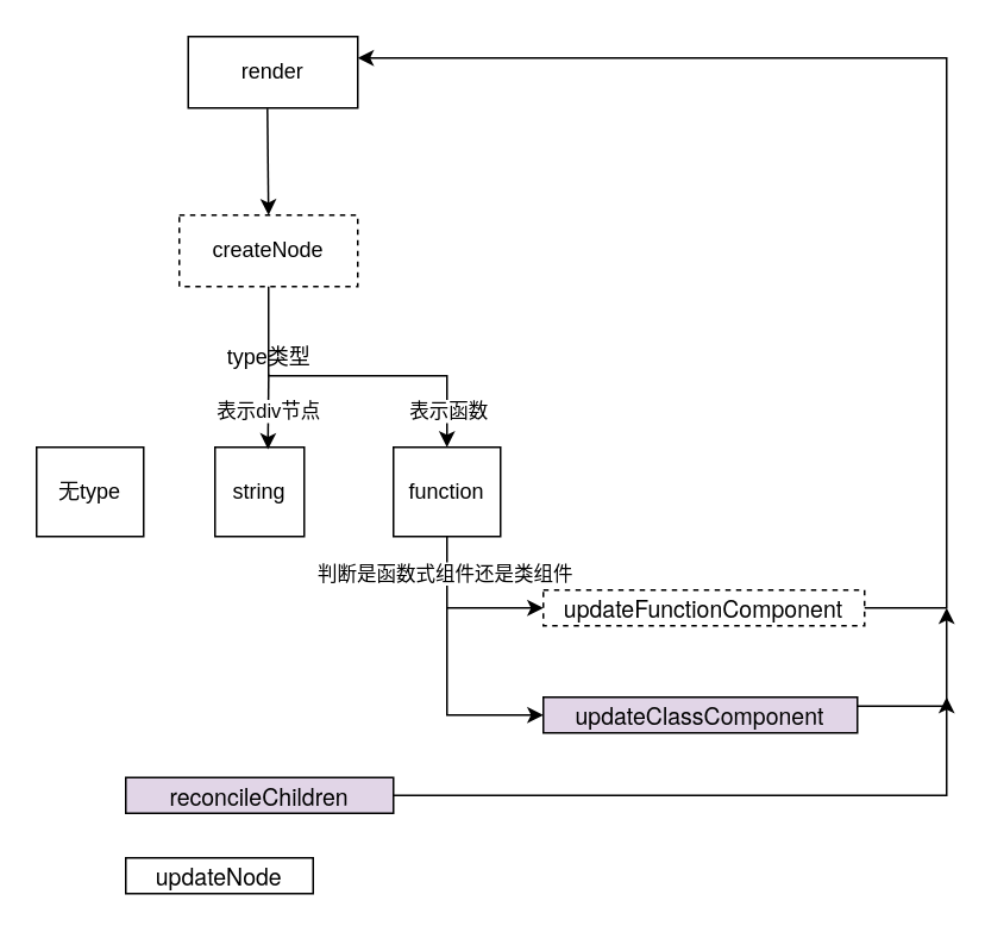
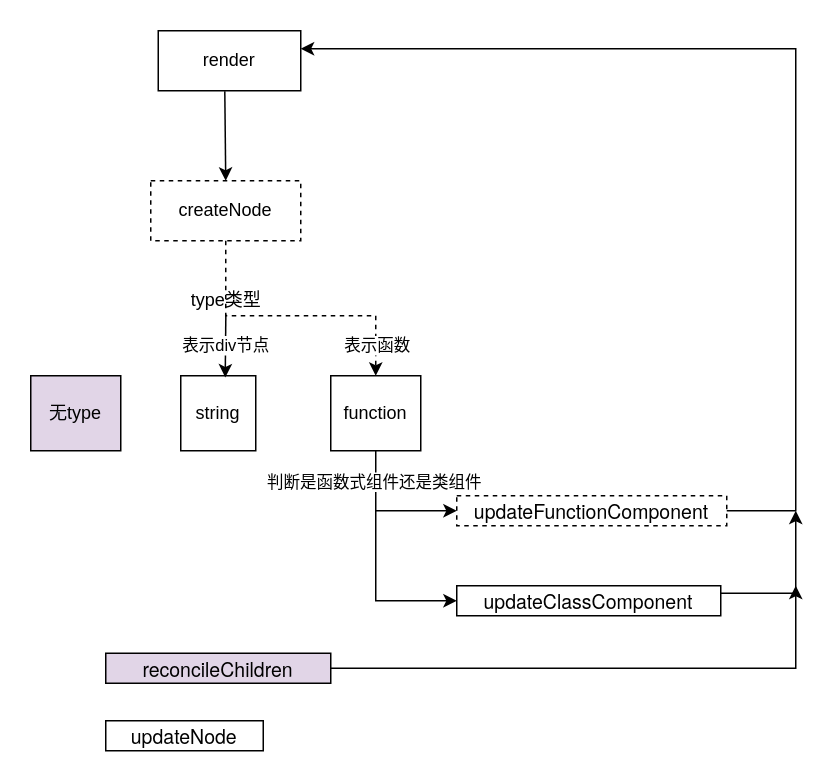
  <mxCell id="0" />
  <mxCell id="1" parent="0" />
  <mxCell id="2" value="render" style="rounded=0;whiteSpace=wrap;html=1;" vertex="1" parent="1"><mxGeometry x="105" y="20" width="95" height="40" as="geometry" /></mxCell>
  <mxCell id="3" value="" style="endArrow=classic;html=1;rounded=0;entryX=0.5;entryY=0;entryDx=0;entryDy=0;exitX=0.467;exitY=1.007;exitDx=0;exitDy=0;exitPerimeter=0;" edge="1" parent="1" source="2" target="4"><mxGeometry width="50" height="50" relative="1" as="geometry"><mxPoint x="140" y="110" as="sourcePoint" /><mxPoint x="210" y="140" as="targetPoint" /><Array as="points" /></mxGeometry></mxCell>
  <mxCell id="4" value="createNode" style="rounded=0;whiteSpace=wrap;html=1;dashed=1;" vertex="1" parent="1"><mxGeometry x="100" y="120" width="100" height="40" as="geometry" /></mxCell>
- <mxCell id="5" value="无type" style="rounded=0;whiteSpace=wrap;html=1;align=center;direction=south;" vertex="1" parent="1"><mxGeometry x="20" y="250" width="60" height="50" as="geometry" /></mxCell>
+ <mxCell id="5" value="无type" style="rounded=0;whiteSpace=wrap;html=1;align=center;direction=south;fillColor=#e1d5e7;" vertex="1" parent="1"><mxGeometry x="20" y="250" width="60" height="50" as="geometry" /></mxCell>
  <mxCell id="6" value="string" style="rounded=0;whiteSpace=wrap;html=1;align=center;direction=south;" vertex="1" parent="1"><mxGeometry x="120" y="250" width="50" height="50" as="geometry" /></mxCell>
  <mxCell id="7" value="function" style="rounded=0;whiteSpace=wrap;html=1;align=center;direction=south;" vertex="1" parent="1"><mxGeometry x="220" y="250" width="60" height="50" as="geometry" /></mxCell>
- <mxCell id="8" value="" style="edgeStyle=segmentEdgeStyle;endArrow=classic;html=1;rounded=0;exitX=0.5;exitY=1;exitDx=0;exitDy=0;entryX=0;entryY=0.5;entryDx=0;entryDy=0;" edge="1" parent="1" source="4" target="7"><mxGeometry width="50" height="50" relative="1" as="geometry"><mxPoint x="250" y="190" as="sourcePoint" /><mxPoint x="300" y="140" as="targetPoint" /><Array as="points"><mxPoint x="150" y="210" /><mxPoint x="250" y="210" /></Array></mxGeometry></mxCell>
+ <mxCell id="8" value="" style="edgeStyle=segmentEdgeStyle;endArrow=classic;html=1;rounded=0;exitX=0.5;exitY=1;exitDx=0;exitDy=0;entryX=0;entryY=0.5;entryDx=0;entryDy=0;dashed=1;" edge="1" parent="1" source="4" target="7"><mxGeometry width="50" height="50" relative="1" as="geometry"><mxPoint x="250" y="190" as="sourcePoint" /><mxPoint x="300" y="140" as="targetPoint" /><Array as="points"><mxPoint x="150" y="210" /><mxPoint x="250" y="210" /></Array></mxGeometry></mxCell>
  <mxCell id="9" value="表示函数" style="edgeLabel;html=1;align=center;verticalAlign=middle;resizable=0;points=[];fontColor=#000000;" vertex="1" connectable="0" parent="8"><mxGeometry x="0.696" y="-1" relative="1" as="geometry"><mxPoint x="1" y="8" as="offset" /></mxGeometry></mxCell>
  <mxCell id="10" value="type类型" style="text;html=1;align=center;verticalAlign=middle;resizable=0;points=[];autosize=1;strokeColor=none;fillColor=none;" vertex="1" parent="1"><mxGeometry x="120" y="190" width="60" height="20" as="geometry" /></mxCell>
  <mxCell id="11" value="&lt;div style=&quot;font-family: &amp;#34;menlo&amp;#34; , &amp;#34;monaco&amp;#34; , &amp;#34;courier new&amp;#34; , monospace ; font-size: 14px ; line-height: 21px&quot;&gt;&lt;div style=&quot;font-family: &amp;#34;menlo&amp;#34; , &amp;#34;monaco&amp;#34; , &amp;#34;courier new&amp;#34; , monospace ; line-height: 21px&quot;&gt;&lt;p class=&quot;p1&quot; style=&quot;margin: 0px ; font-stretch: normal ; font-size: 13px ; line-height: normal ; font-family: &amp;#34;helvetica neue&amp;#34;&quot;&gt;reconcileChildren&lt;/p&gt;&lt;/div&gt;&lt;/div&gt;" style="rounded=0;whiteSpace=wrap;html=1;align=center;fillColor=#e1d5e7;" vertex="1" parent="1"><mxGeometry x="70" y="435" width="150" height="20" as="geometry" /></mxCell>
- <mxCell id="12" value="&lt;div style=&quot;font-family: &amp;#34;menlo&amp;#34; , &amp;#34;monaco&amp;#34; , &amp;#34;courier new&amp;#34; , monospace ; font-size: 14px ; line-height: 21px&quot;&gt;&lt;div style=&quot;font-family: &amp;#34;menlo&amp;#34; , &amp;#34;monaco&amp;#34; , &amp;#34;courier new&amp;#34; , monospace ; line-height: 21px&quot;&gt;&lt;p class=&quot;p1&quot; style=&quot;margin: 0px ; font-stretch: normal ; font-size: 13px ; line-height: normal ; font-family: &amp;#34;helvetica neue&amp;#34;&quot;&gt;updateClassComponent&lt;/p&gt;&lt;/div&gt;&lt;/div&gt;" style="rounded=0;whiteSpace=wrap;html=1;align=center;fillColor=#e1d5e7;" vertex="1" parent="1"><mxGeometry x="304" y="390" width="176" height="20" as="geometry" /></mxCell>
+ <mxCell id="12" value="&lt;div style=&quot;font-family: &amp;#34;menlo&amp;#34; , &amp;#34;monaco&amp;#34; , &amp;#34;courier new&amp;#34; , monospace ; font-size: 14px ; line-height: 21px&quot;&gt;&lt;div style=&quot;font-family: &amp;#34;menlo&amp;#34; , &amp;#34;monaco&amp;#34; , &amp;#34;courier new&amp;#34; , monospace ; line-height: 21px&quot;&gt;&lt;p class=&quot;p1&quot; style=&quot;margin: 0px ; font-stretch: normal ; font-size: 13px ; line-height: normal ; font-family: &amp;#34;helvetica neue&amp;#34;&quot;&gt;updateClassComponent&lt;/p&gt;&lt;/div&gt;&lt;/div&gt;" style="rounded=0;whiteSpace=wrap;html=1;align=center;" vertex="1" parent="1"><mxGeometry x="304" y="390" width="176" height="20" as="geometry" /></mxCell>
  <mxCell id="13" value="&lt;div style=&quot;font-family: &amp;#34;menlo&amp;#34; , &amp;#34;monaco&amp;#34; , &amp;#34;courier new&amp;#34; , monospace ; font-size: 14px ; line-height: 21px&quot;&gt;&lt;div style=&quot;font-family: &amp;#34;menlo&amp;#34; , &amp;#34;monaco&amp;#34; , &amp;#34;courier new&amp;#34; , monospace ; line-height: 21px&quot;&gt;&lt;p class=&quot;p1&quot; style=&quot;margin: 0px ; font-stretch: normal ; font-size: 13px ; line-height: normal ; font-family: &amp;#34;helvetica neue&amp;#34;&quot;&gt;updateFunctionComponent&lt;/p&gt;&lt;/div&gt;&lt;/div&gt;" style="rounded=0;whiteSpace=wrap;html=1;align=center;dashed=1;" vertex="1" parent="1"><mxGeometry x="304" y="330" width="180" height="20" as="geometry" /></mxCell>
  <mxCell id="14" value="&lt;div style=&quot;font-family: &amp;#34;menlo&amp;#34; , &amp;#34;monaco&amp;#34; , &amp;#34;courier new&amp;#34; , monospace ; font-size: 14px ; line-height: 21px&quot;&gt;&lt;div style=&quot;font-family: &amp;#34;menlo&amp;#34; , &amp;#34;monaco&amp;#34; , &amp;#34;courier new&amp;#34; , monospace ; line-height: 21px&quot;&gt;&lt;p class=&quot;p1&quot; style=&quot;margin: 0px ; font-stretch: normal ; font-size: 13px ; line-height: normal ; font-family: &amp;#34;helvetica neue&amp;#34;&quot;&gt;updateNode&lt;/p&gt;&lt;/div&gt;&lt;/div&gt;" style="rounded=0;whiteSpace=wrap;html=1;align=center;" vertex="1" parent="1"><mxGeometry x="70" y="480" width="105" height="20" as="geometry" /></mxCell>
  <mxCell id="15" value="" style="edgeStyle=segmentEdgeStyle;endArrow=classic;html=1;rounded=0;fontColor=#000000;exitX=1;exitY=0.5;exitDx=0;exitDy=0;entryX=0;entryY=0.5;entryDx=0;entryDy=0;" edge="1" parent="1" source="7" target="13"><mxGeometry width="50" height="50" relative="1" as="geometry"><mxPoint x="220" y="370" as="sourcePoint" /><mxPoint x="300" y="340" as="targetPoint" /><Array as="points"><mxPoint x="250" y="340" /></Array></mxGeometry></mxCell>
  <mxCell id="16" value="判断是函数式组件还是类组件" style="edgeLabel;html=1;align=center;verticalAlign=middle;resizable=0;points=[];fontColor=#000000;" vertex="1" connectable="0" parent="15"><mxGeometry x="-0.58" y="-2" relative="1" as="geometry"><mxPoint as="offset" /></mxGeometry></mxCell>
  <mxCell id="17" value="" style="edgeStyle=segmentEdgeStyle;endArrow=classic;html=1;rounded=0;fontColor=#000000;entryX=0;entryY=0.5;entryDx=0;entryDy=0;" edge="1" parent="1" target="12"><mxGeometry width="50" height="50" relative="1" as="geometry"><mxPoint x="250" y="340" as="sourcePoint" /><mxPoint x="280" y="300" as="targetPoint" /><Array as="points"><mxPoint x="250" y="400" /></Array></mxGeometry></mxCell>
  <mxCell id="18" value="" style="edgeStyle=segmentEdgeStyle;endArrow=classic;html=1;rounded=0;fontColor=#000000;exitX=1;exitY=0.5;exitDx=0;exitDy=0;" edge="1" parent="1" source="13"><mxGeometry width="50" height="50" relative="1" as="geometry"><mxPoint x="490" y="340" as="sourcePoint" /><mxPoint x="200" y="32" as="targetPoint" /><Array as="points"><mxPoint x="530" y="340" /><mxPoint x="530" y="32" /></Array></mxGeometry></mxCell>
  <mxCell id="19" value="" style="endArrow=classic;html=1;rounded=0;fontColor=#000000;exitX=0.501;exitY=0.959;exitDx=0;exitDy=0;exitPerimeter=0;entryX=0.023;entryY=0.407;entryDx=0;entryDy=0;entryPerimeter=0;" edge="1" parent="1" source="10" target="6"><mxGeometry width="50" height="50" relative="1" as="geometry"><mxPoint x="100" y="270" as="sourcePoint" /><mxPoint x="150" y="220" as="targetPoint" /></mxGeometry></mxCell>
  <mxCell id="20" value="表示div节点" style="edgeLabel;html=1;align=center;verticalAlign=middle;resizable=0;points=[];fontColor=#000000;" vertex="1" connectable="0" parent="19"><mxGeometry x="-0.04" relative="1" as="geometry"><mxPoint as="offset" /></mxGeometry></mxCell>
  <mxCell id="21" value="" style="edgeStyle=segmentEdgeStyle;endArrow=classic;html=1;rounded=0;fontColor=#000000;exitX=1;exitY=0.5;exitDx=0;exitDy=0;" edge="1" parent="1" source="11"><mxGeometry width="50" height="50" relative="1" as="geometry"><mxPoint x="290" y="260" as="sourcePoint" /><mxPoint x="530" y="390" as="targetPoint" /></mxGeometry></mxCell>
  <mxCell id="22" value="" style="edgeStyle=segmentEdgeStyle;endArrow=classic;html=1;rounded=0;fontColor=#000000;exitX=1;exitY=0.25;exitDx=0;exitDy=0;" edge="1" parent="1" source="12"><mxGeometry width="50" height="50" relative="1" as="geometry"><mxPoint x="490" y="400" as="sourcePoint" /><mxPoint x="530" y="340" as="targetPoint" /></mxGeometry></mxCell>
